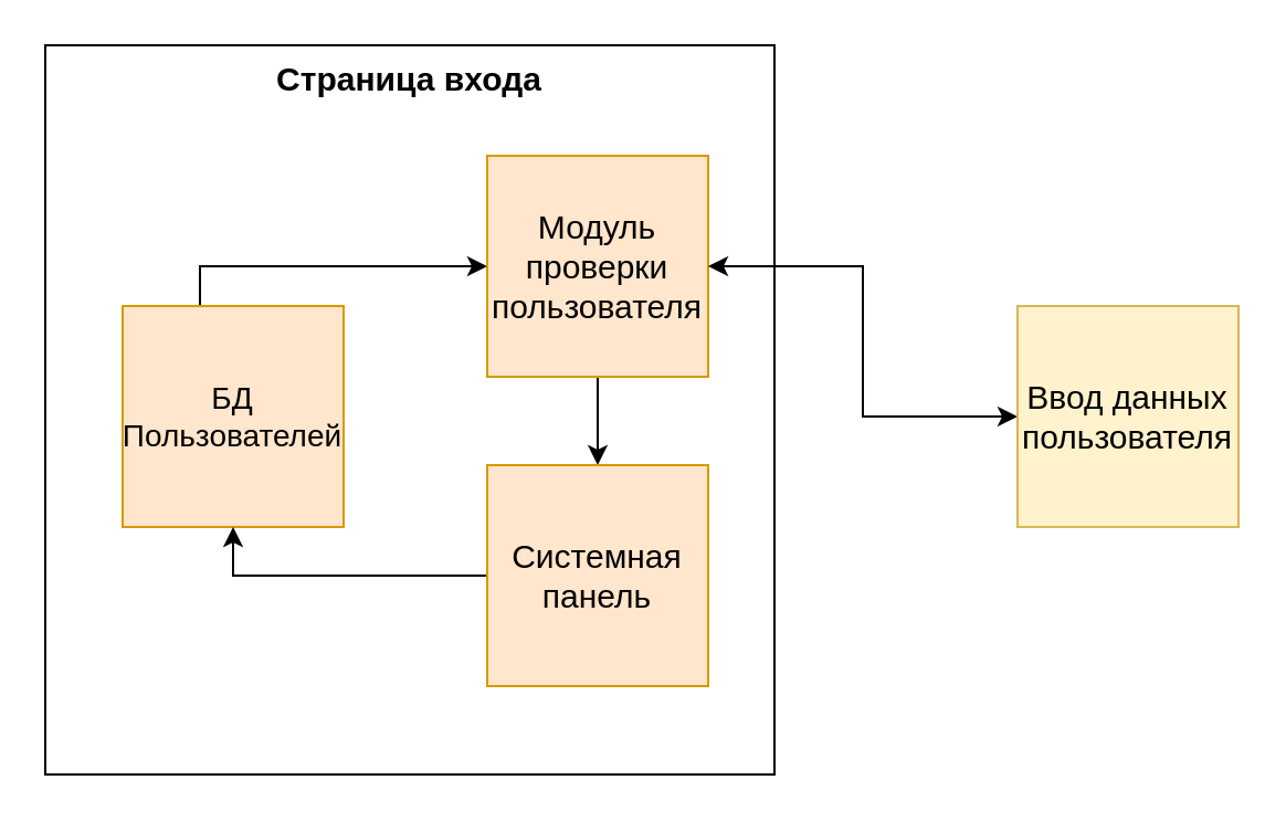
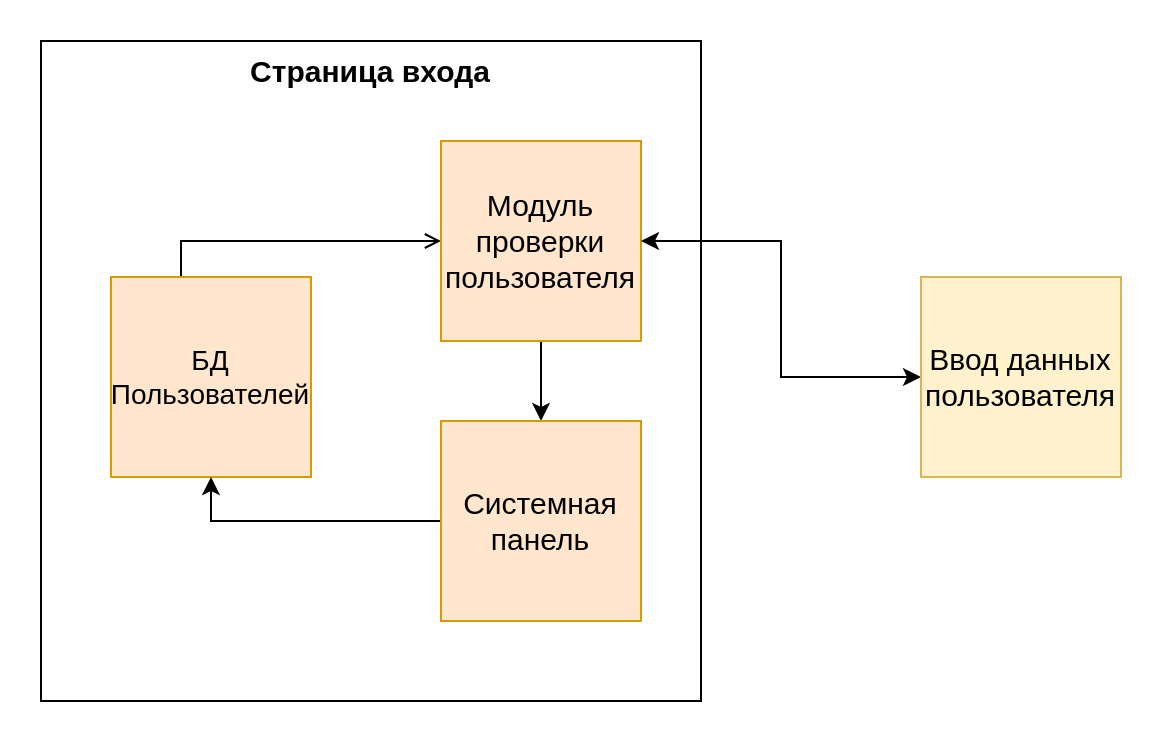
  <mxCell id="0" />
  <mxCell id="1" parent="0" />
  <mxCell id="2" value="" style="whiteSpace=wrap;html=1;aspect=fixed;fillColor=none;fontSize=15;" vertex="1" parent="1"><mxGeometry x="20" y="20" width="330" height="330" as="geometry" /></mxCell>
- <mxCell id="3" style="edgeStyle=orthogonalEdgeStyle;rounded=0;orthogonalLoop=1;jettySize=auto;html=1;exitX=0.5;exitY=0;exitDx=0;exitDy=0;fontSize=15;" edge="1" parent="1" source="4" target="6"><mxGeometry relative="1" as="geometry"><Array as="points"><mxPoint x="90" y="120" /></Array></mxGeometry></mxCell>
+ <mxCell id="3" style="edgeStyle=orthogonalEdgeStyle;rounded=0;orthogonalLoop=1;jettySize=auto;html=1;exitX=0.5;exitY=0;exitDx=0;exitDy=0;fontSize=15;endArrow=open;" edge="1" parent="1" source="4" target="6"><mxGeometry relative="1" as="geometry"><Array as="points"><mxPoint x="90" y="120" /></Array></mxGeometry></mxCell>
  <mxCell id="4" value="БД Пользователей" style="whiteSpace=wrap;html=1;aspect=fixed;fillColor=#ffe6cc;strokeColor=#d79b00;fontSize=14;" vertex="1" parent="1"><mxGeometry x="55" y="138" width="100" height="100" as="geometry" /></mxCell>
  <mxCell id="5" style="edgeStyle=orthogonalEdgeStyle;rounded=0;orthogonalLoop=1;jettySize=auto;html=1;exitX=0.5;exitY=1;exitDx=0;exitDy=0;entryX=0.5;entryY=0;entryDx=0;entryDy=0;fontSize=15;" edge="1" parent="1" source="6" target="8"><mxGeometry relative="1" as="geometry" /></mxCell>
  <mxCell id="6" value="Модуль проверки пользователя" style="whiteSpace=wrap;html=1;aspect=fixed;fillColor=#ffe6cc;strokeColor=#d79b00;fontSize=15;" vertex="1" parent="1"><mxGeometry x="220" y="70" width="100" height="100" as="geometry" /></mxCell>
  <mxCell id="7" style="edgeStyle=orthogonalEdgeStyle;rounded=0;orthogonalLoop=1;jettySize=auto;html=1;exitX=0;exitY=0.5;exitDx=0;exitDy=0;entryX=0.5;entryY=1;entryDx=0;entryDy=0;fontSize=15;" edge="1" parent="1" source="8" target="4"><mxGeometry relative="1" as="geometry" /></mxCell>
  <mxCell id="8" value="Системная панель" style="whiteSpace=wrap;html=1;aspect=fixed;fillColor=#ffe6cc;strokeColor=#d79b00;fontSize=15;" vertex="1" parent="1"><mxGeometry x="220" y="210" width="100" height="100" as="geometry" /></mxCell>
  <mxCell id="9" style="edgeStyle=orthogonalEdgeStyle;rounded=0;orthogonalLoop=1;jettySize=auto;html=1;exitX=0;exitY=0.5;exitDx=0;exitDy=0;entryX=1;entryY=0.5;entryDx=0;entryDy=0;startArrow=classic;startFill=1;fontSize=15;" edge="1" parent="1" source="10" target="6"><mxGeometry relative="1" as="geometry"><mxPoint x="400" y="140" as="targetPoint" /></mxGeometry></mxCell>
  <mxCell id="10" value="Ввод данных пользователя" style="whiteSpace=wrap;html=1;aspect=fixed;fillColor=#fff2cc;strokeColor=#d6b656;fontSize=15;" vertex="1" parent="1"><mxGeometry x="460" y="138" width="100" height="100" as="geometry" /></mxCell>
  <mxCell id="11" value="Страница входа" style="text;html=1;strokeColor=none;fillColor=none;align=center;verticalAlign=middle;whiteSpace=wrap;rounded=0;fontSize=15;fontStyle=1" vertex="1" parent="1"><mxGeometry x="105" y="20" width="160" height="30" as="geometry" /></mxCell>
